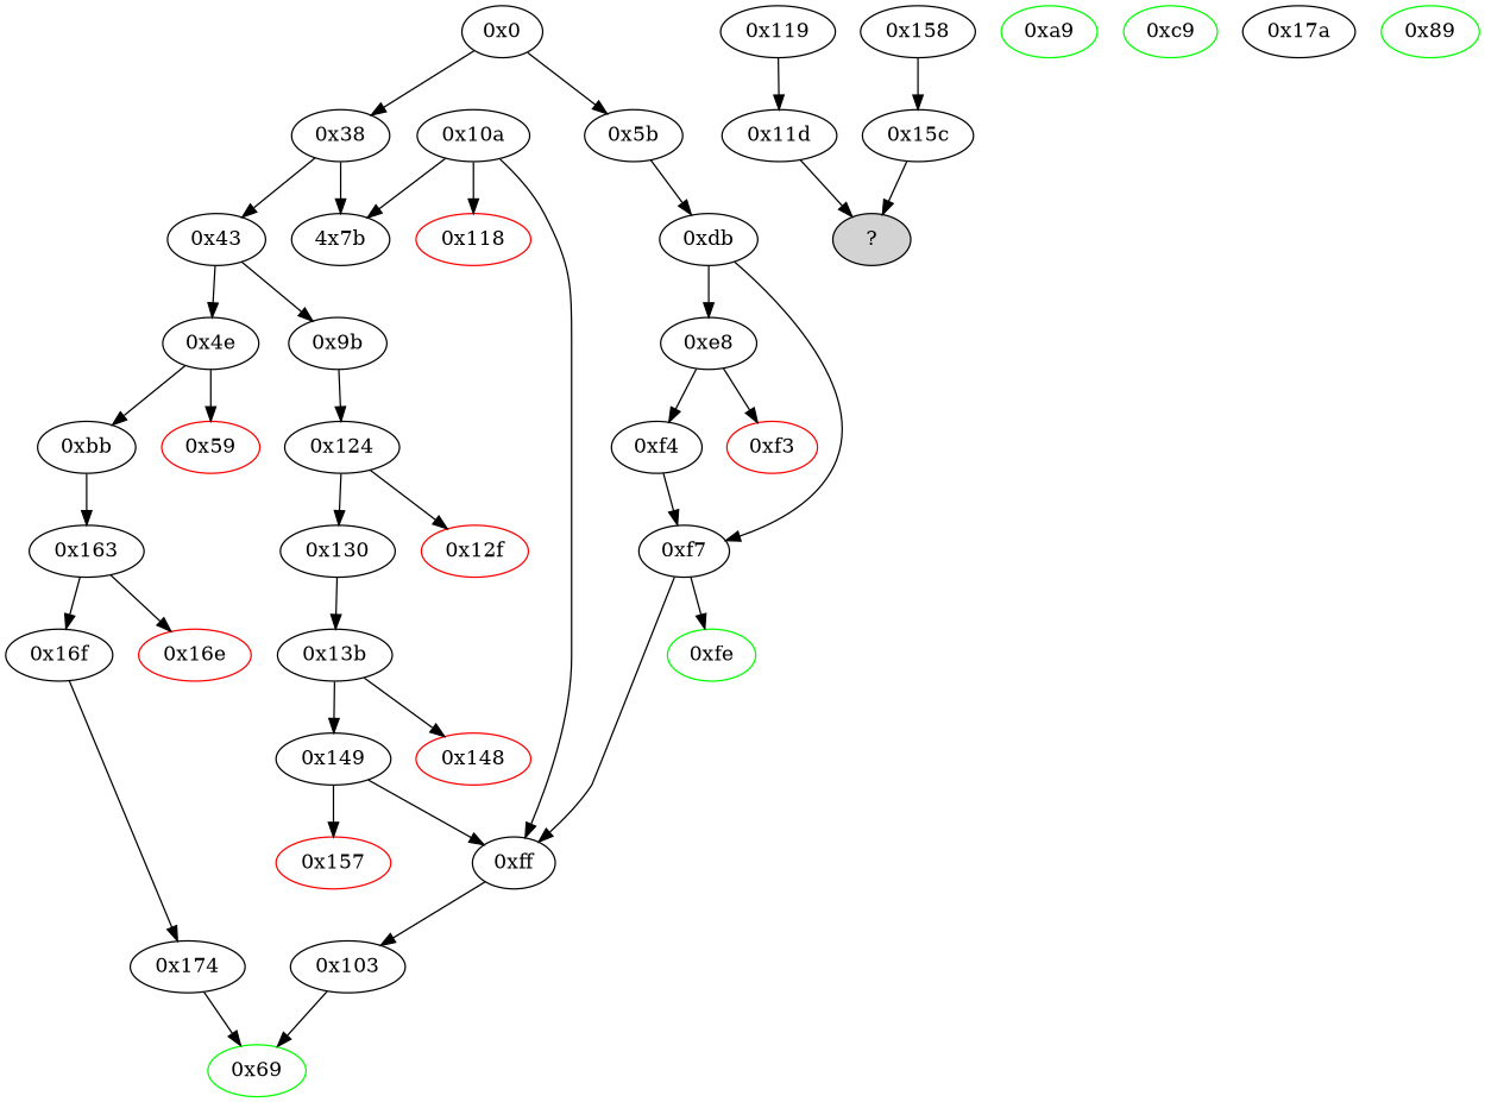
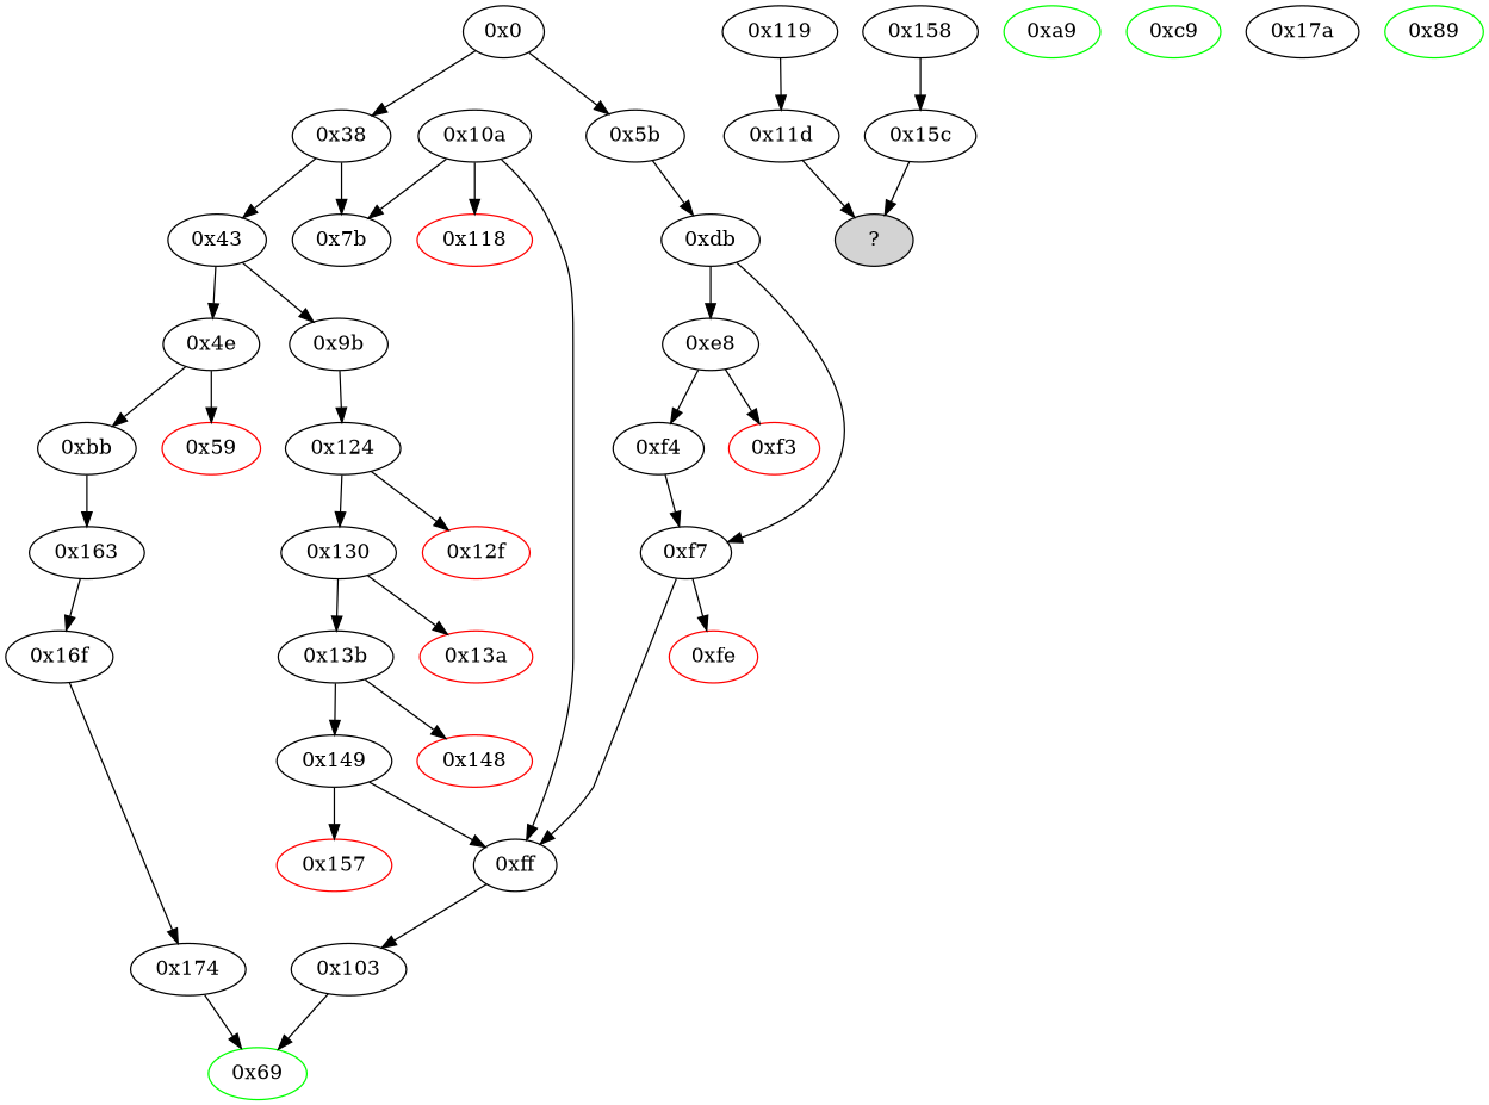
  strict digraph {
    node [fillcolor=white style=filled]
    "0xf4"
    "0xf7"
    "0xff"
-   "0xfe" [color=green]
+   "0xfe" [color=red]
    "0x119"
    "0x11d"
    "?" [fillcolor=""]
    "0x12f" [color=red]
    "0x15c"
    "0x124"
    "0x130"
    "0x13b"
+   "0x13a" [color=red]
    "0xa9" [color=green]
    "0xbb"
    "0x163"
    "0x16f"
-   "0x16e" [color=red]
    "0x0"
    "0x5b"
    "0x38"
    "0xdb"
    "0x43"
-   "0x7b" [label="4x7b"]
+   "0x7b"
    "0x9b"
    "0xc9" [color=green]
    "0x59" [color=red]
    "0x174"
    "0x69" [color=green]
    "0x148" [color=red]
    "0x158"
    "0x4e"
    "0x103"
    "0xe8"
    "0xf3" [color=red]
    "0x10a"
    "0x118" [color=red]
    "0x149"
    "0x157" [color=red]
    "0x17a"
    "0x89" [color=green]
    "0xf4" -> "0xf7"
    "0xf7" -> "0xff"
    "0xf7" -> "0xfe"
    "0xff" -> "0x103"
    "0x119" -> "0x11d"
    "0x11d" -> "?"
    "0x15c" -> "?"
    "0x124" -> "0x12f"
    "0x124" -> "0x130"
    "0x130" -> "0x13b"
+   "0x130" -> "0x13a"
    "0x13b" -> "0x148"
    "0x13b" -> "0x149"
    "0xbb" -> "0x163"
    "0x163" -> "0x16f"
-   "0x163" -> "0x16e"
    "0x16f" -> "0x174"
    "0x0" -> "0x5b"
    "0x0" -> "0x38"
    "0x5b" -> "0xdb"
    "0x38" -> "0x43"
    "0x38" -> "0x7b"
    "0xdb" -> "0xf7"
    "0xdb" -> "0xe8"
    "0x43" -> "0x9b"
    "0x43" -> "0x4e"
    "0x9b" -> "0x124"
    "0x174" -> "0x69"
    "0x158" -> "0x15c"
    "0x4e" -> "0xbb"
    "0x4e" -> "0x59"
    "0x103" -> "0x69"
    "0xe8" -> "0xf4"
    "0xe8" -> "0xf3"
    "0x10a" -> "0xff"
    "0x10a" -> "0x7b"
    "0x10a" -> "0x118"
    "0x149" -> "0xff"
    "0x149" -> "0x157"
  }
